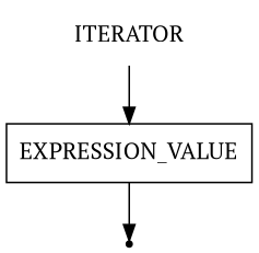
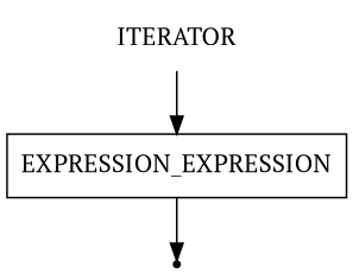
  digraph {
    fontname="PT Serif"
    node [fontname="PT Serif"]
    edge [fontname="PT Serif"]
    n1 [label=ITERATOR shape=plaintext]
-   n2 [label=EXPRESSION_VALUE shape=box]
+   n2 [label=EXPRESSION_EXPRESSION shape=box]
    end [shape=point]
    n1 -> n2
    n2 -> end
  }
